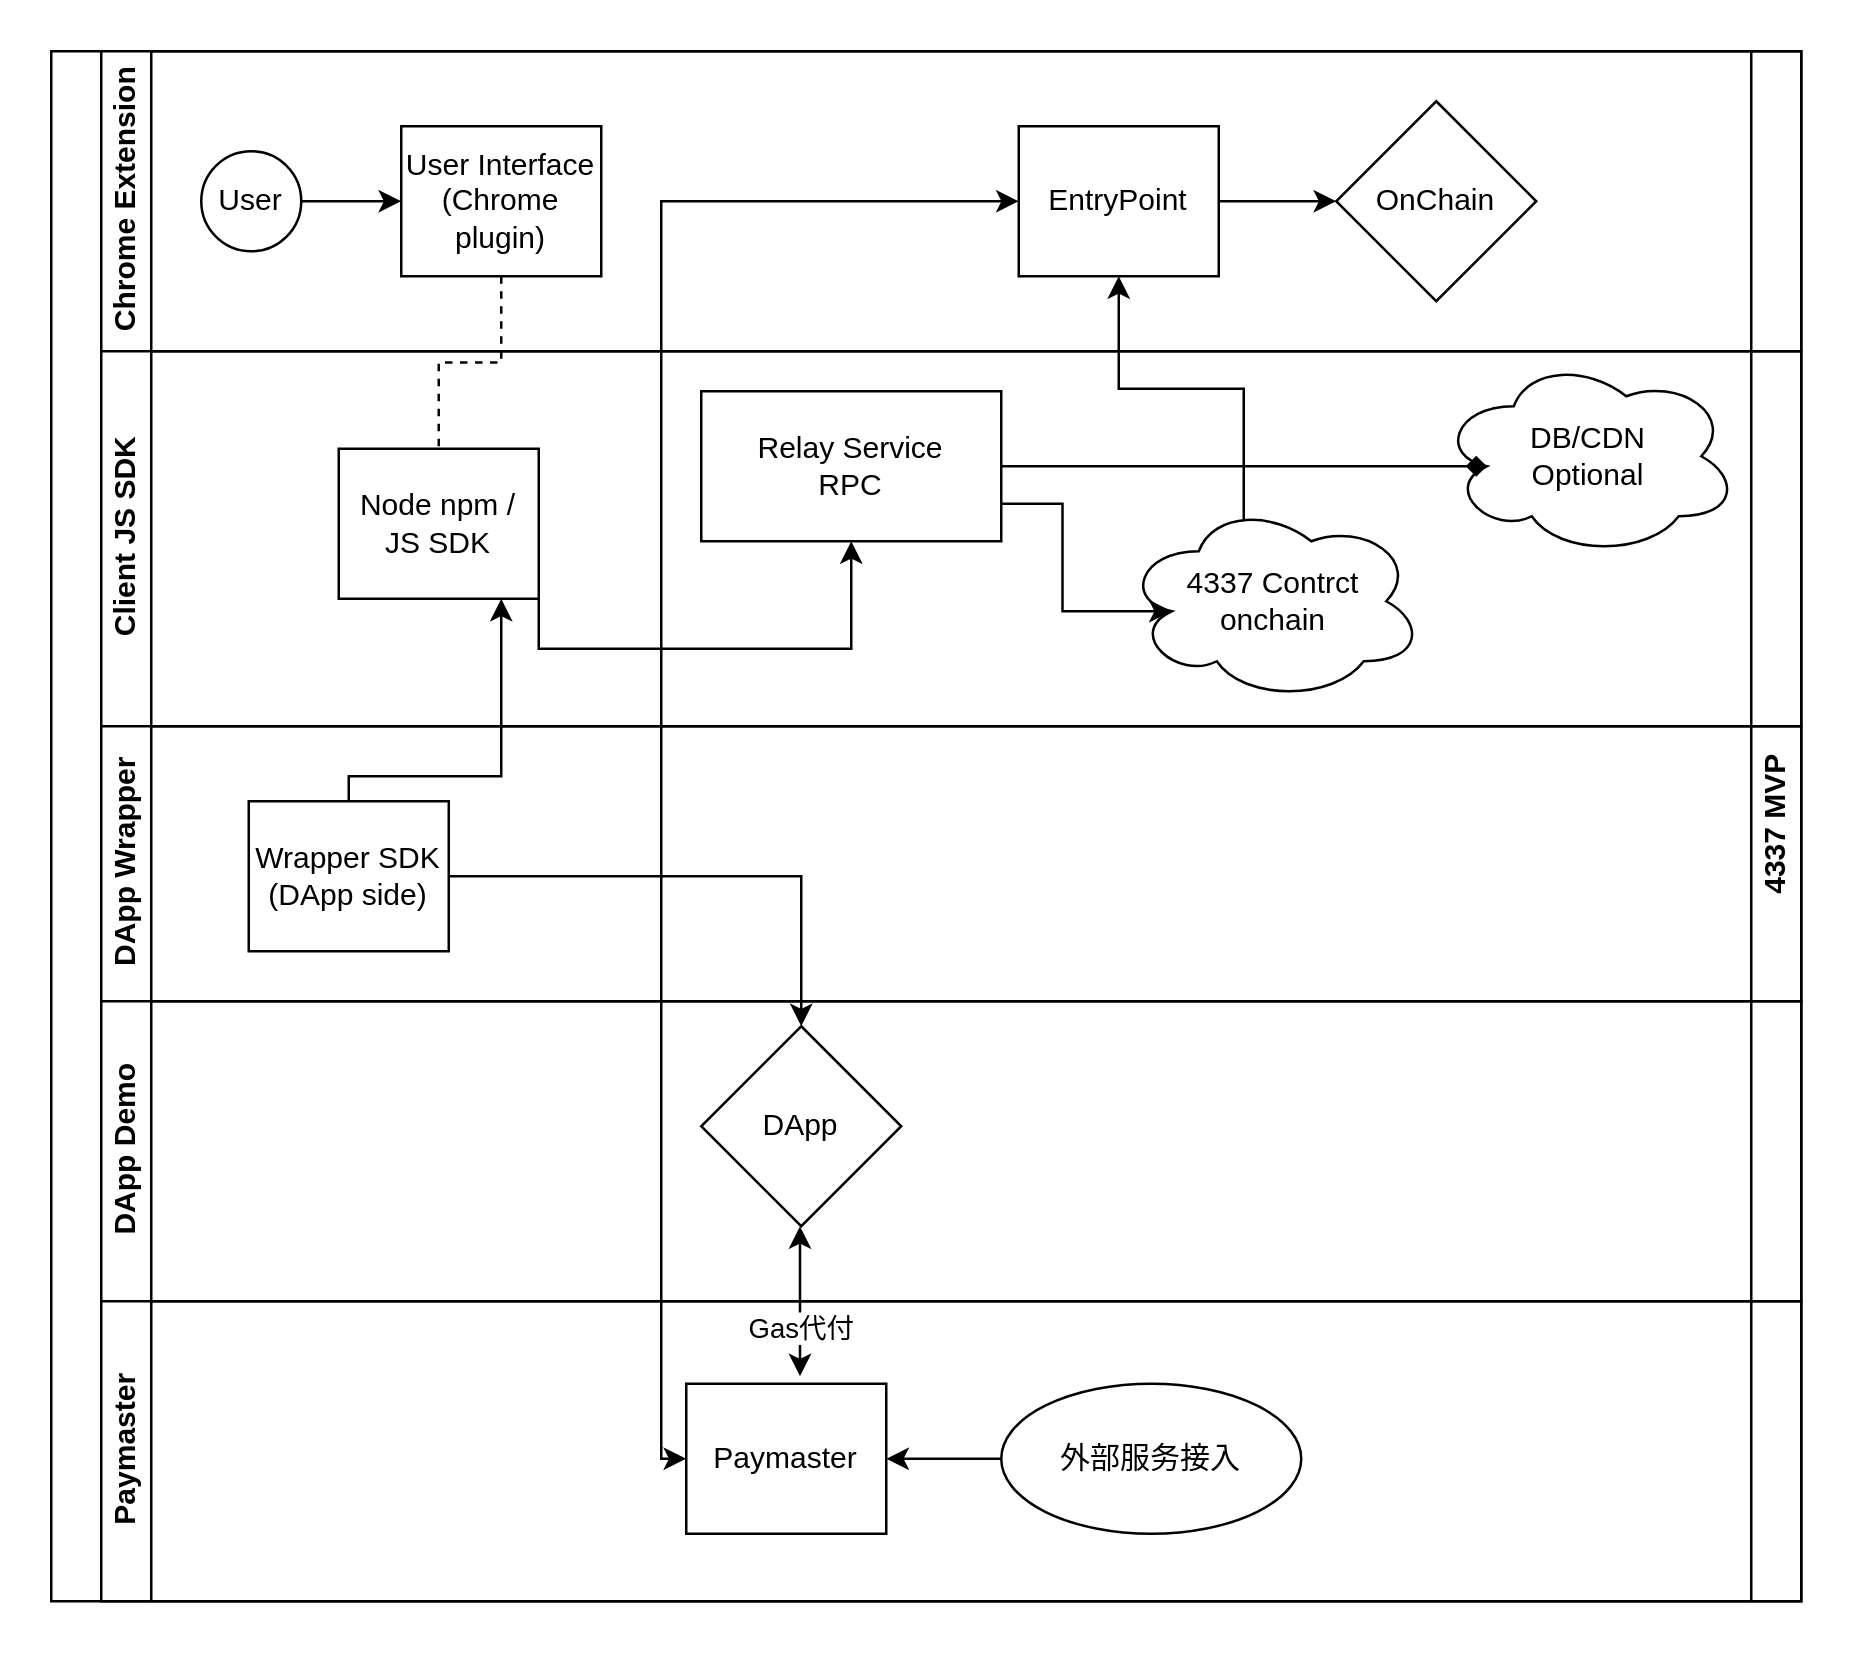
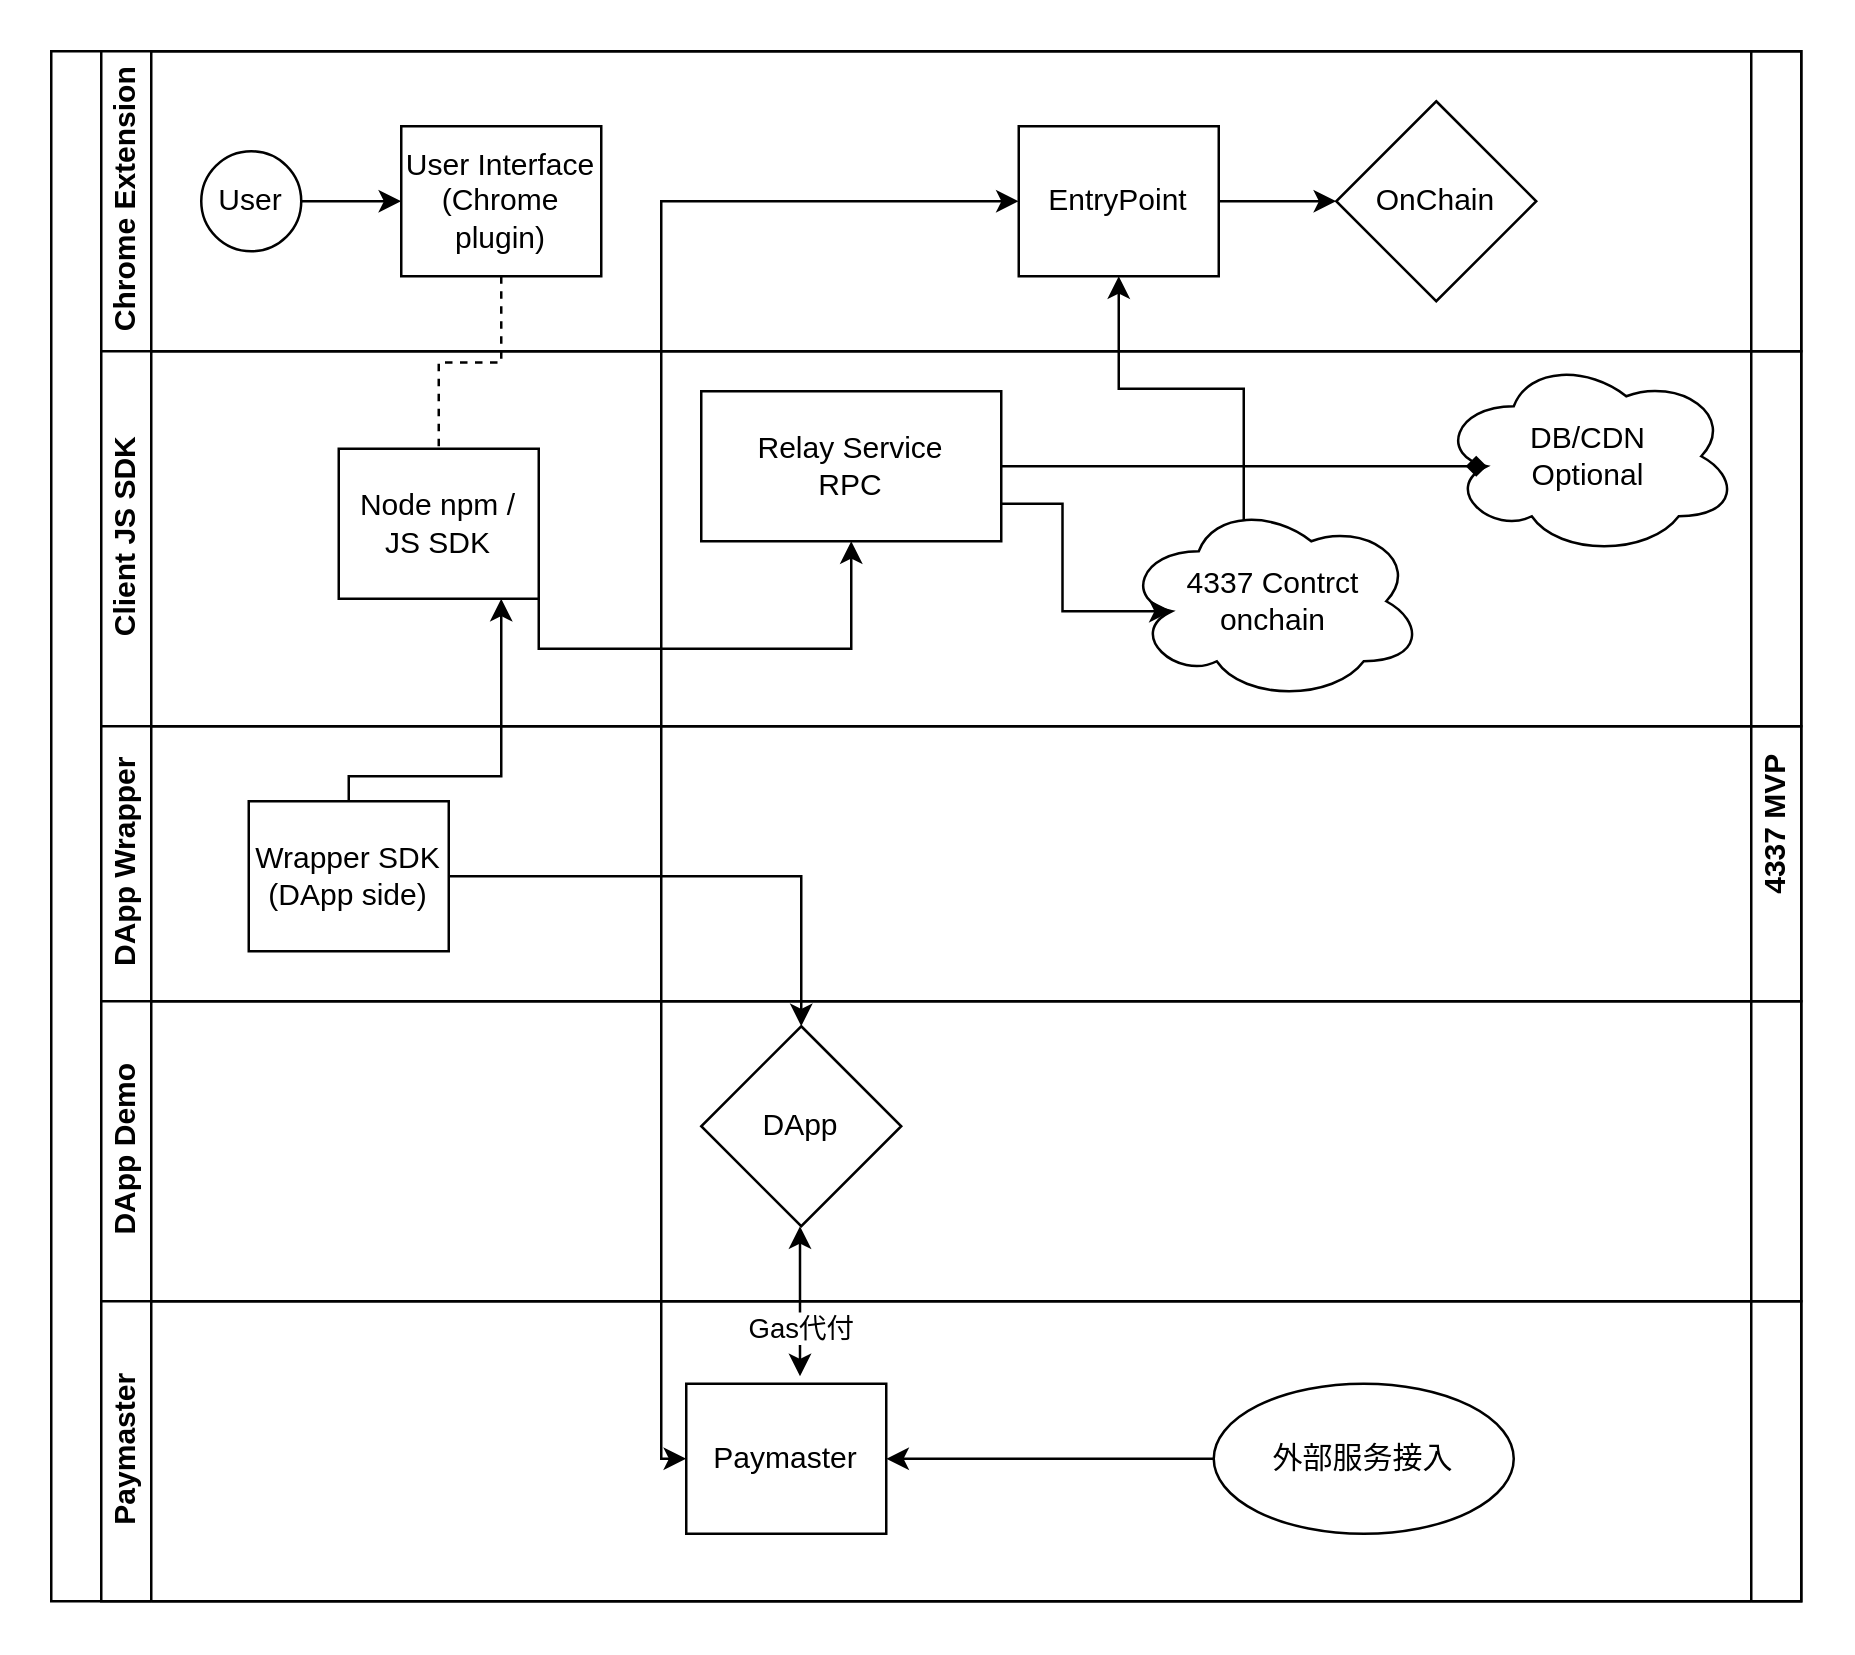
  <mxCell id="0" />
  <mxCell id="1" parent="0" />
  <mxCell id="2" value="4337 MVP" style="swimlane;html=1;childLayout=stackLayout;resizeParent=1;resizeParentMax=0;horizontal=0;startSize=20;horizontalStack=0;direction=west;" parent="1" vertex="1"><mxGeometry x="20" y="20" width="700" height="620" as="geometry"><mxRectangle x="120" y="120" width="30" height="50" as="alternateBounds" /></mxGeometry></mxCell>
  <mxCell id="3" value="" style="edgeStyle=orthogonalEdgeStyle;rounded=0;orthogonalLoop=1;jettySize=auto;html=1;dashed=1;endArrow=none;endFill=0;" parent="2" source="8" target="14" edge="1"><mxGeometry relative="1" as="geometry" /></mxCell>
  <mxCell id="4" style="edgeStyle=orthogonalEdgeStyle;rounded=0;orthogonalLoop=1;jettySize=auto;html=1;endArrow=classic;endFill=1;exitX=0.4;exitY=0.1;exitDx=0;exitDy=0;exitPerimeter=0;" parent="2" source="16" target="10" edge="1"><mxGeometry relative="1" as="geometry"><mxPoint x="300" y="160" as="sourcePoint" /></mxGeometry></mxCell>
  <mxCell id="5" value="Chrome Extension" style="swimlane;html=1;startSize=20;horizontal=0;" parent="2" vertex="1"><mxGeometry x="20" width="680" height="120" as="geometry" /></mxCell>
  <mxCell id="6" value="" style="edgeStyle=orthogonalEdgeStyle;rounded=0;orthogonalLoop=1;jettySize=auto;html=1;" parent="5" source="7" target="8" edge="1"><mxGeometry relative="1" as="geometry" /></mxCell>
  <mxCell id="7" value="User" style="ellipse;whiteSpace=wrap;html=1;" parent="5" vertex="1"><mxGeometry x="40" y="40" width="40" height="40" as="geometry" /></mxCell>
  <mxCell id="8" value="User Interface&lt;br&gt;(Chrome plugin)" style="rounded=0;whiteSpace=wrap;html=1;fontFamily=Helvetica;fontSize=12;fontColor=#000000;align=center;" parent="5" vertex="1"><mxGeometry x="120" y="30" width="80" height="60" as="geometry" /></mxCell>
  <mxCell id="9" style="edgeStyle=orthogonalEdgeStyle;rounded=0;orthogonalLoop=1;jettySize=auto;html=1;exitX=1;exitY=0.5;exitDx=0;exitDy=0;" parent="5" source="10" target="11" edge="1"><mxGeometry relative="1" as="geometry" /></mxCell>
  <mxCell id="10" value="EntryPoint" style="rounded=0;whiteSpace=wrap;html=1;fontFamily=Helvetica;fontSize=12;fontColor=#000000;align=center;" parent="5" vertex="1"><mxGeometry x="367" y="30" width="80" height="60" as="geometry" /></mxCell>
  <mxCell id="11" value="OnChain" style="rhombus;whiteSpace=wrap;html=1;fontColor=#000000;rounded=0;" parent="5" vertex="1"><mxGeometry x="494" y="20" width="80" height="80" as="geometry" /></mxCell>
  <mxCell id="12" value="Client JS SDK" style="swimlane;html=1;startSize=20;horizontal=0;" parent="2" vertex="1"><mxGeometry x="20" y="120" width="680" height="150" as="geometry" /></mxCell>
  <mxCell id="13" style="edgeStyle=orthogonalEdgeStyle;rounded=0;orthogonalLoop=1;jettySize=auto;html=1;exitX=1;exitY=1;exitDx=0;exitDy=0;entryX=0.5;entryY=1;entryDx=0;entryDy=0;" parent="12" source="14" target="18" edge="1"><mxGeometry relative="1" as="geometry" /></mxCell>
  <mxCell id="14" value="Node npm /&lt;br&gt;JS SDK" style="rounded=0;whiteSpace=wrap;html=1;fontFamily=Helvetica;fontSize=12;fontColor=#000000;align=center;" parent="12" vertex="1"><mxGeometry x="95" y="39" width="80" height="60" as="geometry" /></mxCell>
  <mxCell id="15" value="DB/CDN&lt;br&gt;Optional" style="ellipse;shape=cloud;whiteSpace=wrap;html=1;fontColor=#000000;rounded=0;" parent="12" vertex="1"><mxGeometry x="535" y="2" width="120" height="80" as="geometry" /></mxCell>
  <mxCell id="16" value="4337 Contrct&lt;br&gt;onchain" style="ellipse;shape=cloud;whiteSpace=wrap;html=1;fontColor=#000000;rounded=0;" parent="12" vertex="1"><mxGeometry x="409" y="60" width="120" height="80" as="geometry" /></mxCell>
  <mxCell id="17" style="edgeStyle=orthogonalEdgeStyle;rounded=0;orthogonalLoop=1;jettySize=auto;html=1;exitX=1;exitY=0.75;exitDx=0;exitDy=0;entryX=0.16;entryY=0.55;entryDx=0;entryDy=0;entryPerimeter=0;" edge="1" parent="12" source="18" target="16"><mxGeometry relative="1" as="geometry" /></mxCell>
  <mxCell id="18" value="Relay Service&lt;br&gt;RPC" style="whiteSpace=wrap;html=1;fontColor=#000000;rounded=0;" parent="12" vertex="1"><mxGeometry x="240" y="16" width="120" height="60" as="geometry" /></mxCell>
  <mxCell id="19" value="" style="edgeStyle=orthogonalEdgeStyle;rounded=0;orthogonalLoop=1;jettySize=auto;html=1;entryX=0.16;entryY=0.55;entryDx=0;entryDy=0;entryPerimeter=0;endArrow=diamond;" parent="12" source="18" target="15" edge="1"><mxGeometry relative="1" as="geometry" /></mxCell>
  <mxCell id="20" value="DApp Wrapper" style="swimlane;html=1;startSize=20;horizontal=0;" parent="2" vertex="1"><mxGeometry x="20" y="270" width="680" height="110" as="geometry" /></mxCell>
  <mxCell id="21" value="Wrapper SDK&lt;br&gt;(DApp side)" style="rounded=0;whiteSpace=wrap;html=1;fontFamily=Helvetica;fontSize=12;fontColor=#000000;align=center;" parent="20" vertex="1"><mxGeometry x="59" y="30" width="80" height="60" as="geometry" /></mxCell>
  <mxCell id="22" value="DApp Demo" style="swimlane;html=1;startSize=20;horizontal=0;" parent="2" vertex="1"><mxGeometry x="20" y="380" width="680" height="120" as="geometry" /></mxCell>
  <mxCell id="23" value="DApp" style="rhombus;whiteSpace=wrap;html=1;fontColor=#000000;rounded=0;" parent="22" vertex="1"><mxGeometry x="240" y="10" width="80" height="80" as="geometry" /></mxCell>
  <mxCell id="24" value="Paymaster" style="swimlane;html=1;startSize=20;horizontal=0;" parent="2" vertex="1"><mxGeometry x="20" y="500" width="680" height="120" as="geometry" /></mxCell>
  <mxCell id="25" value="Paymaster" style="rounded=0;whiteSpace=wrap;html=1;fontFamily=Helvetica;fontSize=12;fontColor=#000000;align=center;" parent="24" vertex="1"><mxGeometry x="234" y="33" width="80" height="60" as="geometry" /></mxCell>
- <mxCell id="26" value="外部服务接入" style="ellipse;whiteSpace=wrap;html=1;fontColor=#000000;rounded=0;" parent="24" vertex="1"><mxGeometry x="360" y="33" width="120" height="60" as="geometry" /></mxCell>
+ <mxCell id="26" value="外部服务接入" style="ellipse;whiteSpace=wrap;html=1;fontColor=#000000;rounded=0;" parent="24" vertex="1"><mxGeometry x="445" y="33" width="120" height="60" as="geometry" /></mxCell>
  <mxCell id="27" value="" style="endArrow=classic;html=1;rounded=0;exitX=0;exitY=0.5;exitDx=0;exitDy=0;entryX=1;entryY=0.5;entryDx=0;entryDy=0;" parent="24" source="26" target="25" edge="1"><mxGeometry width="50" height="50" relative="1" as="geometry"><mxPoint x="260" y="-120" as="sourcePoint" /><mxPoint x="310" y="-170" as="targetPoint" /></mxGeometry></mxCell>
  <mxCell id="28" value="" style="endArrow=classic;startArrow=classic;html=1;rounded=0;entryX=0.5;entryY=1;entryDx=0;entryDy=0;" parent="24" edge="1"><mxGeometry width="50" height="50" relative="1" as="geometry"><mxPoint x="279.5" y="30" as="sourcePoint" /><mxPoint x="279.5" y="-30" as="targetPoint" /></mxGeometry></mxCell>
  <mxCell id="29" value="Gas代付" style="edgeLabel;html=1;align=center;verticalAlign=middle;resizable=0;points=[];" parent="28" vertex="1" connectable="0"><mxGeometry x="0.067" y="2" relative="1" as="geometry"><mxPoint x="2" y="12" as="offset" /></mxGeometry></mxCell>
  <mxCell id="30" value="" style="edgeStyle=orthogonalEdgeStyle;rounded=0;orthogonalLoop=1;jettySize=auto;html=1;" parent="2" source="21" target="14" edge="1"><mxGeometry relative="1" as="geometry"><Array as="points"><mxPoint x="119" y="290" /><mxPoint x="180" y="290" /></Array></mxGeometry></mxCell>
  <mxCell id="31" value="" style="edgeStyle=orthogonalEdgeStyle;rounded=0;orthogonalLoop=1;jettySize=auto;html=1;entryX=0.5;entryY=0;entryDx=0;entryDy=0;" parent="2" source="21" target="23" edge="1"><mxGeometry relative="1" as="geometry"><mxPoint x="300" y="300" as="targetPoint" /></mxGeometry></mxCell>
  <mxCell id="32" value="" style="endArrow=classic;startArrow=classic;html=1;rounded=0;entryX=0;entryY=0.5;entryDx=0;entryDy=0;edgeStyle=orthogonalEdgeStyle;exitX=0;exitY=0.5;exitDx=0;exitDy=0;" edge="1" parent="2" source="10" target="25"><mxGeometry width="50" height="50" relative="1" as="geometry"><mxPoint x="199" y="130" as="sourcePoint" /><mxPoint x="229" y="525" as="targetPoint" /></mxGeometry></mxCell>
